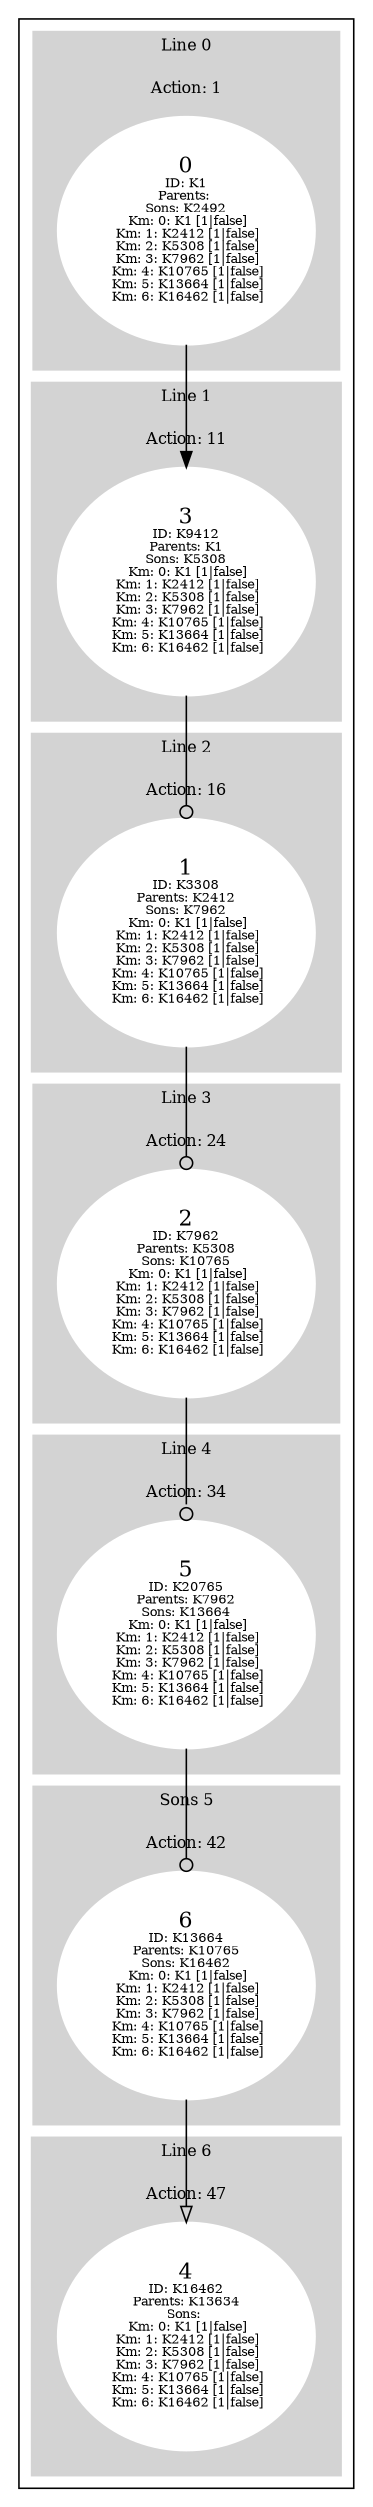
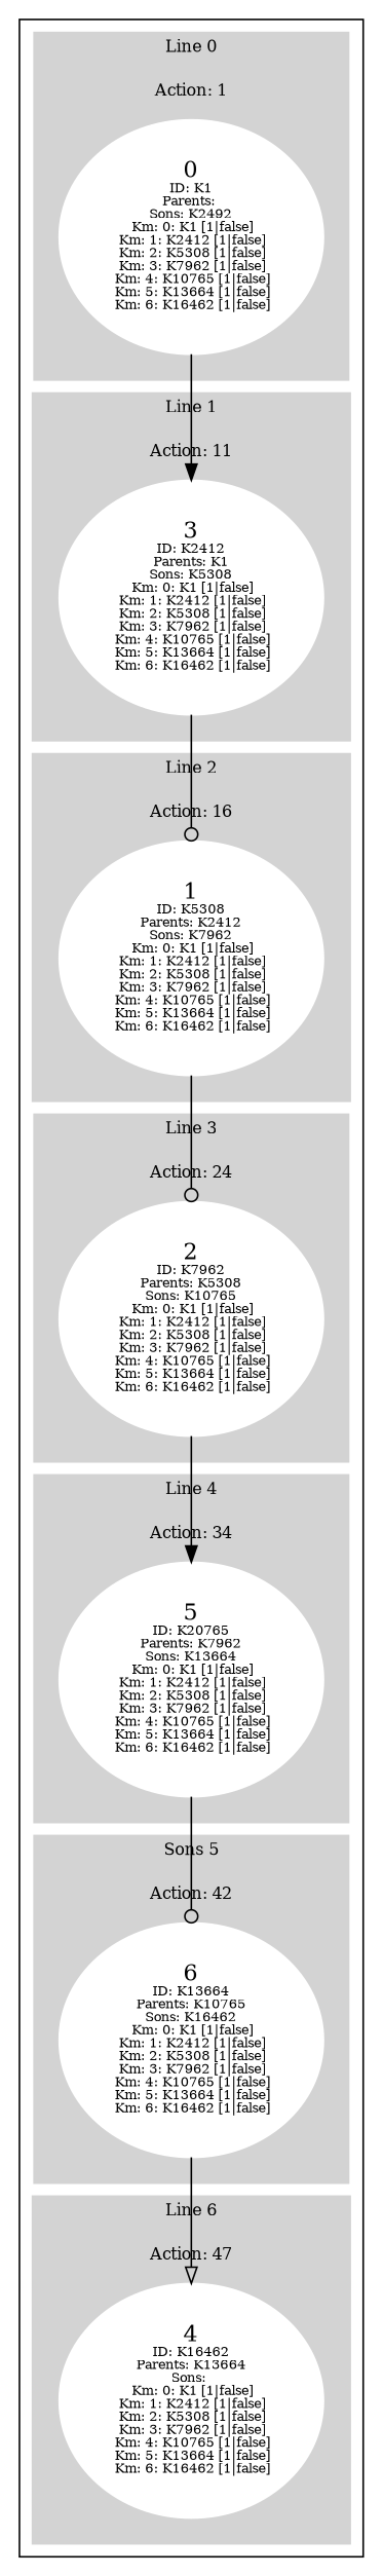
  digraph {
    node [color=white style=filled]
    edge [arrowhead=odot]
    n1 [label=<0<BR /><FONT POINT-SIZE="8">ID: K1</FONT><BR /><FONT POINT-SIZE="8">Parents: </FONT><BR /><FONT POINT-SIZE="8">Sons: K2492</FONT><BR /><FONT POINT-SIZE="8"> Km: 0: K1 [1|false]</FONT><BR /><FONT POINT-SIZE="8"> Km: 1: K2412 [1|false]</FONT><BR /><FONT POINT-SIZE="8"> Km: 2: K5308 [1|false]</FONT><BR /><FONT POINT-SIZE="8"> Km: 3: K7962 [1|false]</FONT><BR /><FONT POINT-SIZE="8"> Km: 4: K10765 [1|false]</FONT><BR /><FONT POINT-SIZE="8"> Km: 5: K13664 [1|false]</FONT><BR /><FONT POINT-SIZE="8"> Km: 6: K16462 [1|false]</FONT>>]
    n2 [label=<5<BR /><FONT POINT-SIZE="8">ID: K20765</FONT><BR /><FONT POINT-SIZE="8">Parents: K7962</FONT><BR /><FONT POINT-SIZE="8">Sons: K13664</FONT><BR /><FONT POINT-SIZE="8"> Km: 0: K1 [1|false]</FONT><BR /><FONT POINT-SIZE="8"> Km: 1: K2412 [1|false]</FONT><BR /><FONT POINT-SIZE="8"> Km: 2: K5308 [1|false]</FONT><BR /><FONT POINT-SIZE="8"> Km: 3: K7962 [1|false]</FONT><BR /><FONT POINT-SIZE="8"> Km: 4: K10765 [1|false]</FONT><BR /><FONT POINT-SIZE="8"> Km: 5: K13664 [1|false]</FONT><BR /><FONT POINT-SIZE="8"> Km: 6: K16462 [1|false]</FONT>>]
-   n3 [label=<1<BR /><FONT POINT-SIZE="8">ID: K3308</FONT><BR /><FONT POINT-SIZE="8">Parents: K2412</FONT><BR /><FONT POINT-SIZE="8">Sons: K7962</FONT><BR /><FONT POINT-SIZE="8"> Km: 0: K1 [1|false]</FONT><BR /><FONT POINT-SIZE="8"> Km: 1: K2412 [1|false]</FONT><BR /><FONT POINT-SIZE="8"> Km: 2: K5308 [1|false]</FONT><BR /><FONT POINT-SIZE="8"> Km: 3: K7962 [1|false]</FONT><BR /><FONT POINT-SIZE="8"> Km: 4: K10765 [1|false]</FONT><BR /><FONT POINT-SIZE="8"> Km: 5: K13664 [1|false]</FONT><BR /><FONT POINT-SIZE="8"> Km: 6: K16462 [1|false]</FONT>>]
+   n3 [label=<1<BR /><FONT POINT-SIZE="8">ID: K5308</FONT><BR /><FONT POINT-SIZE="8">Parents: K2412</FONT><BR /><FONT POINT-SIZE="8">Sons: K7962</FONT><BR /><FONT POINT-SIZE="8"> Km: 0: K1 [1|false]</FONT><BR /><FONT POINT-SIZE="8"> Km: 1: K2412 [1|false]</FONT><BR /><FONT POINT-SIZE="8"> Km: 2: K5308 [1|false]</FONT><BR /><FONT POINT-SIZE="8"> Km: 3: K7962 [1|false]</FONT><BR /><FONT POINT-SIZE="8"> Km: 4: K10765 [1|false]</FONT><BR /><FONT POINT-SIZE="8"> Km: 5: K13664 [1|false]</FONT><BR /><FONT POINT-SIZE="8"> Km: 6: K16462 [1|false]</FONT>>]
    n4 [label=<2<BR /><FONT POINT-SIZE="8">ID: K7962</FONT><BR /><FONT POINT-SIZE="8">Parents: K5308</FONT><BR /><FONT POINT-SIZE="8">Sons: K10765</FONT><BR /><FONT POINT-SIZE="8"> Km: 0: K1 [1|false]</FONT><BR /><FONT POINT-SIZE="8"> Km: 1: K2412 [1|false]</FONT><BR /><FONT POINT-SIZE="8"> Km: 2: K5308 [1|false]</FONT><BR /><FONT POINT-SIZE="8"> Km: 3: K7962 [1|false]</FONT><BR /><FONT POINT-SIZE="8"> Km: 4: K10765 [1|false]</FONT><BR /><FONT POINT-SIZE="8"> Km: 5: K13664 [1|false]</FONT><BR /><FONT POINT-SIZE="8"> Km: 6: K16462 [1|false]</FONT>>]
    n5 [label=<6<BR /><FONT POINT-SIZE="8">ID: K13664</FONT><BR /><FONT POINT-SIZE="8">Parents: K10765</FONT><BR /><FONT POINT-SIZE="8">Sons: K16462</FONT><BR /><FONT POINT-SIZE="8"> Km: 0: K1 [1|false]</FONT><BR /><FONT POINT-SIZE="8"> Km: 1: K2412 [1|false]</FONT><BR /><FONT POINT-SIZE="8"> Km: 2: K5308 [1|false]</FONT><BR /><FONT POINT-SIZE="8"> Km: 3: K7962 [1|false]</FONT><BR /><FONT POINT-SIZE="8"> Km: 4: K10765 [1|false]</FONT><BR /><FONT POINT-SIZE="8"> Km: 5: K13664 [1|false]</FONT><BR /><FONT POINT-SIZE="8"> Km: 6: K16462 [1|false]</FONT>>]
-   n6 [label=<4<BR /><FONT POINT-SIZE="8">ID: K16462</FONT><BR /><FONT POINT-SIZE="8">Parents: K13634</FONT><BR /><FONT POINT-SIZE="8">Sons: </FONT><BR /><FONT POINT-SIZE="8"> Km: 0: K1 [1|false]</FONT><BR /><FONT POINT-SIZE="8"> Km: 1: K2412 [1|false]</FONT><BR /><FONT POINT-SIZE="8"> Km: 2: K5308 [1|false]</FONT><BR /><FONT POINT-SIZE="8"> Km: 3: K7962 [1|false]</FONT><BR /><FONT POINT-SIZE="8"> Km: 4: K10765 [1|false]</FONT><BR /><FONT POINT-SIZE="8"> Km: 5: K13664 [1|false]</FONT><BR /><FONT POINT-SIZE="8"> Km: 6: K16462 [1|false]</FONT>>]
-   n7 [label=<3<BR /><FONT POINT-SIZE="8">ID: K9412</FONT><BR /><FONT POINT-SIZE="8">Parents: K1</FONT><BR /><FONT POINT-SIZE="8">Sons: K5308</FONT><BR /><FONT POINT-SIZE="8"> Km: 0: K1 [1|false]</FONT><BR /><FONT POINT-SIZE="8"> Km: 1: K2412 [1|false]</FONT><BR /><FONT POINT-SIZE="8"> Km: 2: K5308 [1|false]</FONT><BR /><FONT POINT-SIZE="8"> Km: 3: K7962 [1|false]</FONT><BR /><FONT POINT-SIZE="8"> Km: 4: K10765 [1|false]</FONT><BR /><FONT POINT-SIZE="8"> Km: 5: K13664 [1|false]</FONT><BR /><FONT POINT-SIZE="8"> Km: 6: K16462 [1|false]</FONT>>]
+   n6 [label=<4<BR /><FONT POINT-SIZE="8">ID: K16462</FONT><BR /><FONT POINT-SIZE="8">Parents: K13664</FONT><BR /><FONT POINT-SIZE="8">Sons: </FONT><BR /><FONT POINT-SIZE="8"> Km: 0: K1 [1|false]</FONT><BR /><FONT POINT-SIZE="8"> Km: 1: K2412 [1|false]</FONT><BR /><FONT POINT-SIZE="8"> Km: 2: K5308 [1|false]</FONT><BR /><FONT POINT-SIZE="8"> Km: 3: K7962 [1|false]</FONT><BR /><FONT POINT-SIZE="8"> Km: 4: K10765 [1|false]</FONT><BR /><FONT POINT-SIZE="8"> Km: 5: K13664 [1|false]</FONT><BR /><FONT POINT-SIZE="8"> Km: 6: K16462 [1|false]</FONT>>]
+   n7 [label=<3<BR /><FONT POINT-SIZE="8">ID: K2412</FONT><BR /><FONT POINT-SIZE="8">Parents: K1</FONT><BR /><FONT POINT-SIZE="8">Sons: K5308</FONT><BR /><FONT POINT-SIZE="8"> Km: 0: K1 [1|false]</FONT><BR /><FONT POINT-SIZE="8"> Km: 1: K2412 [1|false]</FONT><BR /><FONT POINT-SIZE="8"> Km: 2: K5308 [1|false]</FONT><BR /><FONT POINT-SIZE="8"> Km: 3: K7962 [1|false]</FONT><BR /><FONT POINT-SIZE="8"> Km: 4: K10765 [1|false]</FONT><BR /><FONT POINT-SIZE="8"> Km: 5: K13664 [1|false]</FONT><BR /><FONT POINT-SIZE="8"> Km: 6: K16462 [1|false]</FONT>>]
    subgraph cluster_1 {
      subgraph cluster_2 {
        color=lightgrey
        fontsize=10
        label="Line 0"
        style=filled
        subgraph cluster_3 {
          color=lightgrey
          fontsize=10
          label="Action: 1"
          style=filled
          n1
        }
      }
      subgraph cluster_4 {
        color=lightgrey
        fontsize=10
        label="Line 4"
        style=filled
        subgraph cluster_5 {
          color=lightgrey
          fontsize=10
          label="Action: 34"
          style=filled
          n2
        }
      }
      subgraph cluster_6 {
        color=lightgrey
        fontsize=10
        label="Line 2"
        style=filled
        subgraph cluster_7 {
          color=lightgrey
          fontsize=10
          label="Action: 16"
          style=filled
          n3
        }
      }
      subgraph cluster_8 {
        color=lightgrey
        fontsize=10
        label="Line 3"
        style=filled
        subgraph cluster_9 {
          color=lightgrey
          fontsize=10
          label="Action: 24"
          style=filled
          n4
        }
      }
      subgraph cluster_10 {
        color=lightgrey
        fontsize=10
        label="Sons 5"
        style=filled
        subgraph cluster_11 {
          color=lightgrey
          fontsize=10
          label="Action: 42"
          style=filled
          n5
        }
      }
      subgraph cluster_12 {
        color=lightgrey
        fontsize=10
        label="Line 6"
        style=filled
        subgraph cluster_13 {
          color=lightgrey
          fontsize=10
          label="Action: 47"
          style=filled
          n6
        }
      }
      subgraph cluster_14 {
        color=lightgrey
        fontsize=10
        label="Line 1"
        style=filled
        subgraph cluster_15 {
          color=lightgrey
          fontsize=10
          label="Action: 11"
          style=filled
          n7
        }
      }
    }
    n1 -> n7 [arrowhead=normal]
    n2 -> n5
    n3 -> n4
-   n4 -> n2
+   n4 -> n2 [arrowhead=normal]
    n5 -> n6 [arrowhead=onormal]
    n7 -> n3
  }
